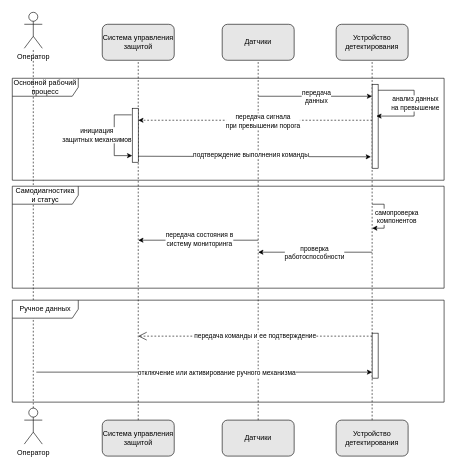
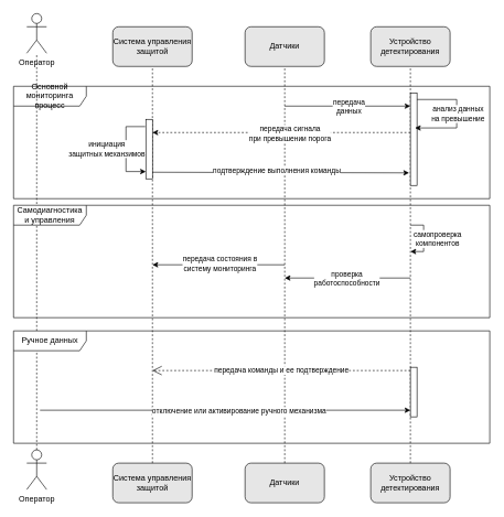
  <mxCell id="0" />
  <mxCell id="1" parent="0" />
- <mxCell id="2" value="&lt;div&gt;Основной рабочий процесс&lt;/div&gt;" style="shape=umlFrame;whiteSpace=wrap;html=1;pointerEvents=0;width=110;height=30;fillColor=default;" vertex="1" parent="1"><mxGeometry x="20" y="130" width="720" height="170" as="geometry" /></mxCell>
+ <mxCell id="2" value="&lt;div&gt;Основной мониторинга процесс&lt;/div&gt;" style="shape=umlFrame;whiteSpace=wrap;html=1;pointerEvents=0;width=110;height=30;fillColor=default;" vertex="1" parent="1"><mxGeometry x="20" y="130" width="720" height="170" as="geometry" /></mxCell>
  <mxCell id="3" value="&lt;div&gt;Оператор&lt;/div&gt;" style="shape=umlActor;verticalLabelPosition=bottom;verticalAlign=top;html=1;outlineConnect=0;" vertex="1" parent="1"><mxGeometry x="40" y="20" width="30" height="60" as="geometry" /></mxCell>
  <mxCell id="4" value="&lt;div&gt;Оператор&lt;/div&gt;" style="shape=umlActor;verticalLabelPosition=bottom;verticalAlign=top;html=1;outlineConnect=0;" vertex="1" parent="1"><mxGeometry x="40" y="680" width="30" height="60" as="geometry" /></mxCell>
  <mxCell id="5" value="" style="endArrow=none;dashed=1;html=1;rounded=0;exitX=0.5;exitY=0;exitDx=0;exitDy=0;exitPerimeter=0;" edge="1" parent="1" source="4" target="3"><mxGeometry width="50" height="50" relative="1" as="geometry"><mxPoint x="290" y="420" as="sourcePoint" /><mxPoint x="60" y="100" as="targetPoint" /></mxGeometry></mxCell>
  <mxCell id="6" value="Система управления защитой" style="rounded=1;whiteSpace=wrap;html=1;fillColor=#E6E6E6;" vertex="1" parent="1"><mxGeometry x="170" y="40" width="120" height="60" as="geometry" /></mxCell>
  <mxCell id="7" value="Датчики" style="rounded=1;whiteSpace=wrap;html=1;fillColor=#E6E6E6;" vertex="1" parent="1"><mxGeometry x="370" y="40" width="120" height="60" as="geometry" /></mxCell>
  <mxCell id="8" value="Устройство детектирования" style="rounded=1;whiteSpace=wrap;html=1;fillColor=#E6E6E6;" vertex="1" parent="1"><mxGeometry x="560" y="40" width="120" height="60" as="geometry" /></mxCell>
  <mxCell id="9" value="Ручное данных" style="shape=umlFrame;whiteSpace=wrap;html=1;pointerEvents=0;width=110;height=30;" vertex="1" parent="1"><mxGeometry x="20" y="500" width="720" height="170" as="geometry" /></mxCell>
- <mxCell id="10" value="Самодиагностика и статус" style="shape=umlFrame;whiteSpace=wrap;html=1;pointerEvents=0;width=110;height=30;" vertex="1" parent="1"><mxGeometry x="20" y="310" width="720" height="170" as="geometry" /></mxCell>
+ <mxCell id="10" value="Самодиагностика и управления" style="shape=umlFrame;whiteSpace=wrap;html=1;pointerEvents=0;width=110;height=30;" vertex="1" parent="1"><mxGeometry x="20" y="310" width="720" height="170" as="geometry" /></mxCell>
  <mxCell id="11" value="Система управления защитой" style="rounded=1;whiteSpace=wrap;html=1;fillColor=#E6E6E6;" vertex="1" parent="1"><mxGeometry x="170" y="700" width="120" height="60" as="geometry" /></mxCell>
  <mxCell id="12" value="Датчики" style="rounded=1;whiteSpace=wrap;html=1;fillColor=#E6E6E6;" vertex="1" parent="1"><mxGeometry x="370" y="700" width="120" height="60" as="geometry" /></mxCell>
  <mxCell id="13" value="Устройство детектирования" style="rounded=1;whiteSpace=wrap;html=1;fillColor=#E6E6E6;" vertex="1" parent="1"><mxGeometry x="560" y="700" width="120" height="60" as="geometry" /></mxCell>
  <mxCell id="14" value="" style="endArrow=none;dashed=1;html=1;rounded=0;entryX=0.5;entryY=1;entryDx=0;entryDy=0;exitX=0.5;exitY=0;exitDx=0;exitDy=0;" edge="1" parent="1" source="11" target="6"><mxGeometry width="50" height="50" relative="1" as="geometry"><mxPoint x="360" y="330" as="sourcePoint" /><mxPoint x="410" y="280" as="targetPoint" /></mxGeometry></mxCell>
  <mxCell id="15" value="" style="endArrow=none;dashed=1;html=1;rounded=0;entryX=0.5;entryY=1;entryDx=0;entryDy=0;" edge="1" parent="1" source="12" target="7"><mxGeometry width="50" height="50" relative="1" as="geometry"><mxPoint x="360" y="330" as="sourcePoint" /><mxPoint x="410" y="280" as="targetPoint" /></mxGeometry></mxCell>
  <mxCell id="16" value="" style="endArrow=none;dashed=1;html=1;rounded=0;entryX=0.5;entryY=1;entryDx=0;entryDy=0;exitX=0.5;exitY=0;exitDx=0;exitDy=0;" edge="1" parent="1" source="13" target="8"><mxGeometry width="50" height="50" relative="1" as="geometry"><mxPoint x="360" y="330" as="sourcePoint" /><mxPoint x="410" y="280" as="targetPoint" /></mxGeometry></mxCell>
  <mxCell id="17" value="" style="endArrow=classic;html=1;rounded=0;" edge="1" parent="1"><mxGeometry width="50" height="50" relative="1" as="geometry"><mxPoint x="60" y="620" as="sourcePoint" /><mxPoint x="620" y="620" as="targetPoint" /><Array as="points" /></mxGeometry></mxCell>
  <mxCell id="18" value="&lt;div&gt;отключение или активирование ручного механизма&lt;/div&gt;" style="edgeLabel;html=1;align=center;verticalAlign=middle;resizable=0;points=[];" vertex="1" connectable="0" parent="17"><mxGeometry x="0.032" y="-1" relative="1" as="geometry"><mxPoint x="11" as="offset" /></mxGeometry></mxCell>
  <mxCell id="19" value="&lt;div&gt;передача команды и ее подтверждение&lt;/div&gt;" style="endArrow=open;endSize=12;dashed=1;html=1;rounded=0;" edge="1" parent="1"><mxGeometry width="160" relative="1" as="geometry"><mxPoint x="620" y="560" as="sourcePoint" /><mxPoint x="230" y="560" as="targetPoint" /></mxGeometry></mxCell>
  <mxCell id="20" value="" style="rounded=0;whiteSpace=wrap;html=1;" vertex="1" parent="1"><mxGeometry x="620" y="555" width="10" height="75" as="geometry" /></mxCell>
  <mxCell id="21" value="" style="endArrow=classic;html=1;rounded=0;" edge="1" parent="1"><mxGeometry width="50" height="50" relative="1" as="geometry"><mxPoint x="620" y="340" as="sourcePoint" /><mxPoint x="620" y="380" as="targetPoint" /><Array as="points"><mxPoint x="640" y="340" /><mxPoint x="640" y="380" /></Array></mxGeometry></mxCell>
  <mxCell id="22" value="&lt;div&gt;самопроверка&lt;/div&gt;&lt;div&gt;компонентов&lt;/div&gt;" style="edgeLabel;html=1;align=center;verticalAlign=middle;resizable=0;points=[];" vertex="1" connectable="0" parent="21"><mxGeometry relative="1" as="geometry"><mxPoint x="20" as="offset" /></mxGeometry></mxCell>
  <mxCell id="23" value="" style="endArrow=classic;html=1;rounded=0;" edge="1" parent="1"><mxGeometry width="50" height="50" relative="1" as="geometry"><mxPoint x="620" y="420" as="sourcePoint" /><mxPoint x="430" y="420" as="targetPoint" /></mxGeometry></mxCell>
  <mxCell id="24" value="&lt;div&gt;проверка&lt;/div&gt;&lt;div&gt;работоспособности&lt;/div&gt;" style="edgeLabel;html=1;align=center;verticalAlign=middle;resizable=0;points=[];" vertex="1" connectable="0" parent="23"><mxGeometry x="0.021" relative="1" as="geometry"><mxPoint as="offset" /></mxGeometry></mxCell>
  <mxCell id="25" value="" style="endArrow=classic;html=1;rounded=0;" edge="1" parent="1"><mxGeometry width="50" height="50" relative="1" as="geometry"><mxPoint x="430" y="400" as="sourcePoint" /><mxPoint x="230" y="400" as="targetPoint" /></mxGeometry></mxCell>
  <mxCell id="26" value="&lt;div&gt;передача состояния в&lt;/div&gt;&lt;div&gt;систему мониторинга&lt;/div&gt;" style="edgeLabel;html=1;align=center;verticalAlign=middle;resizable=0;points=[];" vertex="1" connectable="0" parent="25"><mxGeometry x="-0.01" y="-2" relative="1" as="geometry"><mxPoint as="offset" /></mxGeometry></mxCell>
  <mxCell id="27" value="" style="endArrow=classic;html=1;rounded=0;" edge="1" parent="1"><mxGeometry width="50" height="50" relative="1" as="geometry"><mxPoint x="430" y="160" as="sourcePoint" /><mxPoint x="620" y="160" as="targetPoint" /></mxGeometry></mxCell>
  <mxCell id="28" value="&lt;div&gt;передача&lt;/div&gt;&lt;div&gt;данных&lt;/div&gt;" style="edgeLabel;html=1;align=center;verticalAlign=middle;resizable=0;points=[];" vertex="1" connectable="0" parent="27"><mxGeometry x="0.011" relative="1" as="geometry"><mxPoint as="offset" /></mxGeometry></mxCell>
  <mxCell id="29" value="" style="rounded=0;whiteSpace=wrap;html=1;" vertex="1" parent="1"><mxGeometry x="620" y="140" width="10" height="140" as="geometry" /></mxCell>
  <mxCell id="30" value="" style="endArrow=classic;html=1;rounded=0;entryX=0.7;entryY=0.379;entryDx=0;entryDy=0;entryPerimeter=0;" edge="1" parent="1" target="29"><mxGeometry width="50" height="50" relative="1" as="geometry"><mxPoint x="630" y="150" as="sourcePoint" /><mxPoint x="640" y="195" as="targetPoint" /><Array as="points"><mxPoint x="690" y="150" /><mxPoint x="690" y="193" /></Array></mxGeometry></mxCell>
  <mxCell id="31" value="&lt;div&gt;анализ данных&lt;/div&gt;&lt;div&gt;на превышение&lt;/div&gt;" style="edgeLabel;html=1;align=center;verticalAlign=middle;resizable=0;points=[];" vertex="1" connectable="0" parent="30"><mxGeometry x="-0.029" y="1" relative="1" as="geometry"><mxPoint as="offset" /></mxGeometry></mxCell>
  <mxCell id="32" value="" style="endArrow=classic;html=1;rounded=0;dashed=1;" edge="1" parent="1"><mxGeometry width="50" height="50" relative="1" as="geometry"><mxPoint x="620" y="200" as="sourcePoint" /><mxPoint x="230" y="200" as="targetPoint" /></mxGeometry></mxCell>
  <mxCell id="33" value="&lt;div&gt;передача сигнала&lt;/div&gt;&lt;div&gt;при превышении порога&lt;/div&gt;" style="edgeLabel;html=1;align=center;verticalAlign=middle;resizable=0;points=[];" vertex="1" connectable="0" parent="32"><mxGeometry x="-0.063" y="1" relative="1" as="geometry"><mxPoint as="offset" /></mxGeometry></mxCell>
  <mxCell id="34" value="" style="rounded=0;whiteSpace=wrap;html=1;" vertex="1" parent="1"><mxGeometry x="220" y="180" width="10" height="90" as="geometry" /></mxCell>
  <mxCell id="35" value="" style="endArrow=classic;html=1;rounded=0;entryX=0;entryY=0.889;entryDx=0;entryDy=0;entryPerimeter=0;" edge="1" parent="1"><mxGeometry width="50" height="50" relative="1" as="geometry"><mxPoint x="219" y="190.99" as="sourcePoint" /><mxPoint x="220" y="259" as="targetPoint" /><Array as="points"><mxPoint x="190" y="190.99" /><mxPoint x="190" y="258.99" /></Array></mxGeometry></mxCell>
  <mxCell id="36" value="&lt;div&gt;инициация&lt;/div&gt;&lt;div&gt;защитных механзимов&lt;/div&gt;" style="edgeLabel;html=1;align=center;verticalAlign=middle;resizable=0;points=[];" vertex="1" connectable="0" parent="35"><mxGeometry x="-0.039" y="1" relative="1" as="geometry"><mxPoint x="-31" y="2" as="offset" /></mxGeometry></mxCell>
  <mxCell id="37" value="" style="endArrow=classic;html=1;rounded=0;exitX=1;exitY=0.889;exitDx=0;exitDy=0;entryX=-0.2;entryY=0.864;entryDx=0;entryDy=0;entryPerimeter=0;exitPerimeter=0;" edge="1" parent="1" source="34" target="29"><mxGeometry width="50" height="50" relative="1" as="geometry"><mxPoint x="330" y="350" as="sourcePoint" /><mxPoint x="610" y="250" as="targetPoint" /></mxGeometry></mxCell>
  <mxCell id="38" value="подтверждение выполнения команды" style="edgeLabel;html=1;align=center;verticalAlign=middle;resizable=0;points=[];" vertex="1" connectable="0" parent="37"><mxGeometry x="-0.036" y="3" relative="1" as="geometry"><mxPoint as="offset" /></mxGeometry></mxCell>
